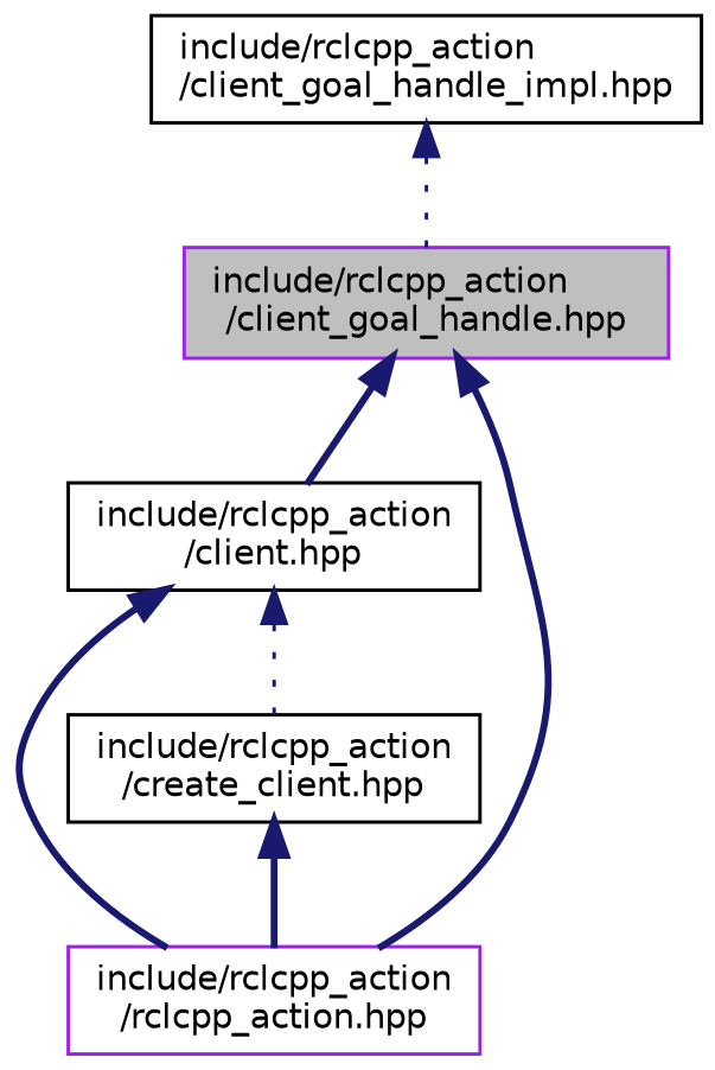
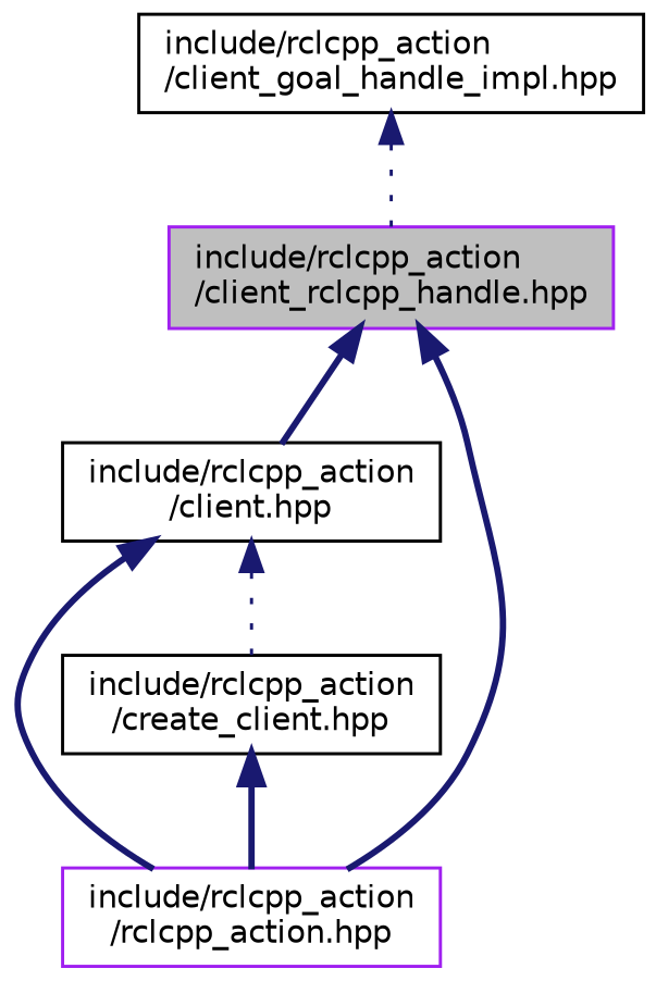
  digraph {
    node [color=black fillcolor=white fontname=Helvetica fontsize=10 shape=record style=filled]
    edge [color=midnightblue dir=back fontname=Helvetica fontsize=10 labelfontname=Helvetica labelfontsize=10 style=bold]
-   n1 [color=purple fillcolor=grey75 fontcolor=black height=0.2 label="include/rclcpp_action\l/client_goal_handle.hpp" width=0.4]
+   n1 [color=purple fillcolor=grey75 fontcolor=black height=0.2 label="include/rclcpp_action\l/client_rclcpp_handle.hpp" width=0.4]
    n2 [height=0.2 label="include/rclcpp_action\l/client.hpp" width=0.4]
    n3 [color=purple height=0.2 label="include/rclcpp_action\l/rclcpp_action.hpp" width=0.4]
    n4 [height=0.2 label="include/rclcpp_action\l/create_client.hpp" width=0.4]
    n5 [height=0.2 label="include/rclcpp_action\l/client_goal_handle_impl.hpp" width=0.4]
    n1 -> n2
    n1 -> n3
    n2 -> n3
    n2 -> n4 [style=dotted]
    n4 -> n3
    n5 -> n1 [style=dotted]
  }
